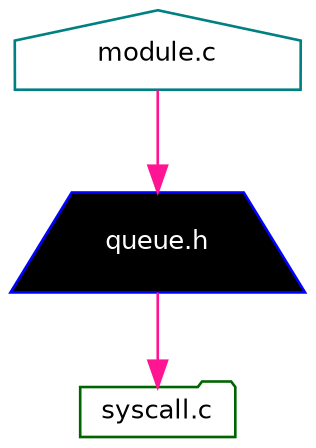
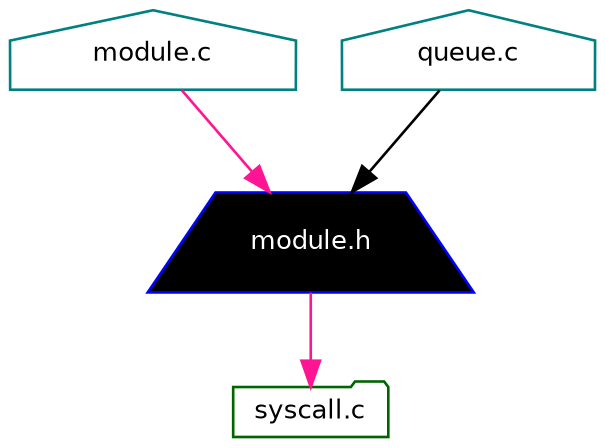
  digraph {
    node [color=teal fontname=Helvetica fontsize=10 shape=house]
    edge [color=deeppink fontname=Helvetica fontsize=10 labelfontname=Helvetica labelfontsize=10 style=solid]
-   n1 [color=blue fillcolor=black fontcolor=white height=0.2 label="queue.h" shape=trapezium style=filled width=0.4]
+   n1 [color=blue fillcolor=black fontcolor=white height=0.2 label="module.h" shape=trapezium style=filled width=0.4]
    n2 [color=darkgreen height=0.2 label="syscall.c" shape=folder width=0.4]
    n3 [height=0.2 label="module.c" width=0.4]
+   n4 [height=0.2 label="queue.c" width=0.4]
    n1 -> n2
    n3 -> n1
+   n4 -> n1 [color=black]
  }
